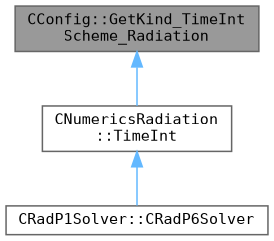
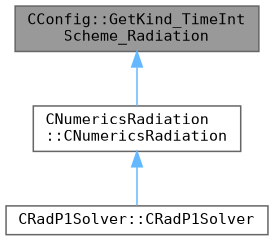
  digraph {
    fontname="DejaVu Sans Mono"
    rankdir=TB
    node [color=grey40 fillcolor=white fontname="DejaVu Sans Mono" fontsize=10 shape=box style=filled]
    edge [color=steelblue1 dir=back fontname="DejaVu Sans Mono" fontsize=10 labelfontname=Helvetica labelfontsize=10 style=solid]
    n1 [color=gray40 fillcolor=grey60 fontcolor=black height=0.2 label="CConfig::GetKind_TimeInt\lScheme_Radiation" width=0.4]
-   n2 [height=0.2 label="CNumericsRadiation\l::TimeInt" width=0.4]
-   n3 [height=0.2 label="CRadP1Solver::CRadP6Solver" width=0.4]
+   n2 [height=0.2 label="CNumericsRadiation\l::CNumericsRadiation" width=0.4]
+   n3 [height=0.2 label="CRadP1Solver::CRadP1Solver" width=0.4]
    n1 -> n2
    n2 -> n3
  }
